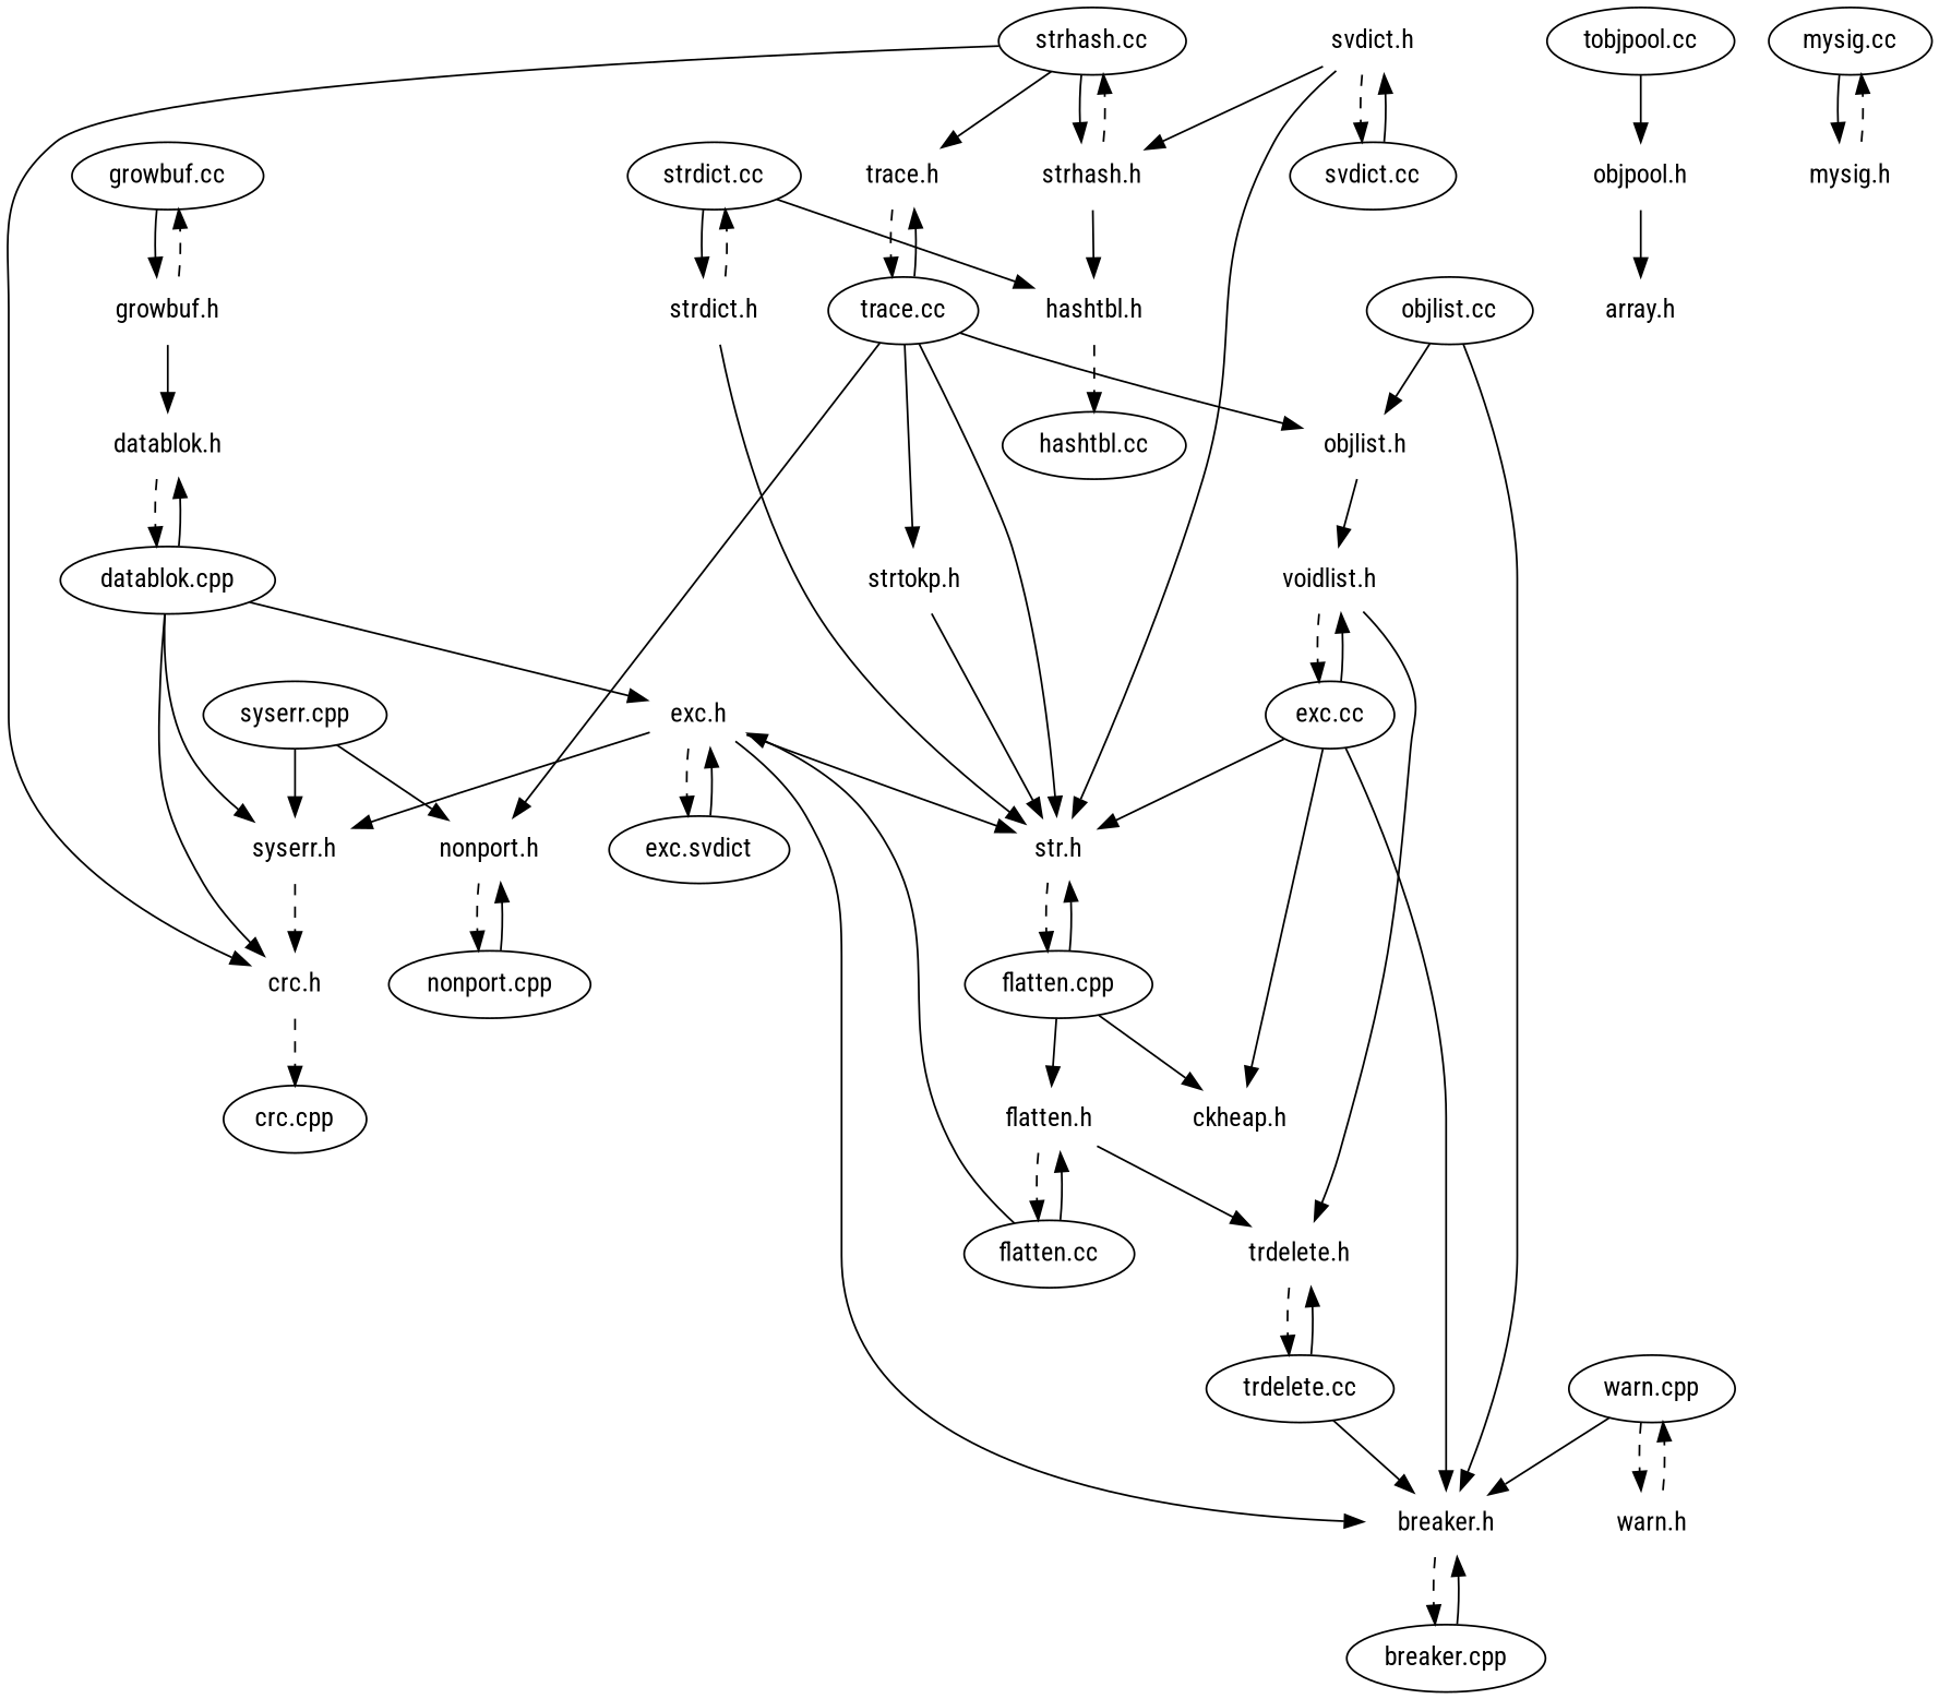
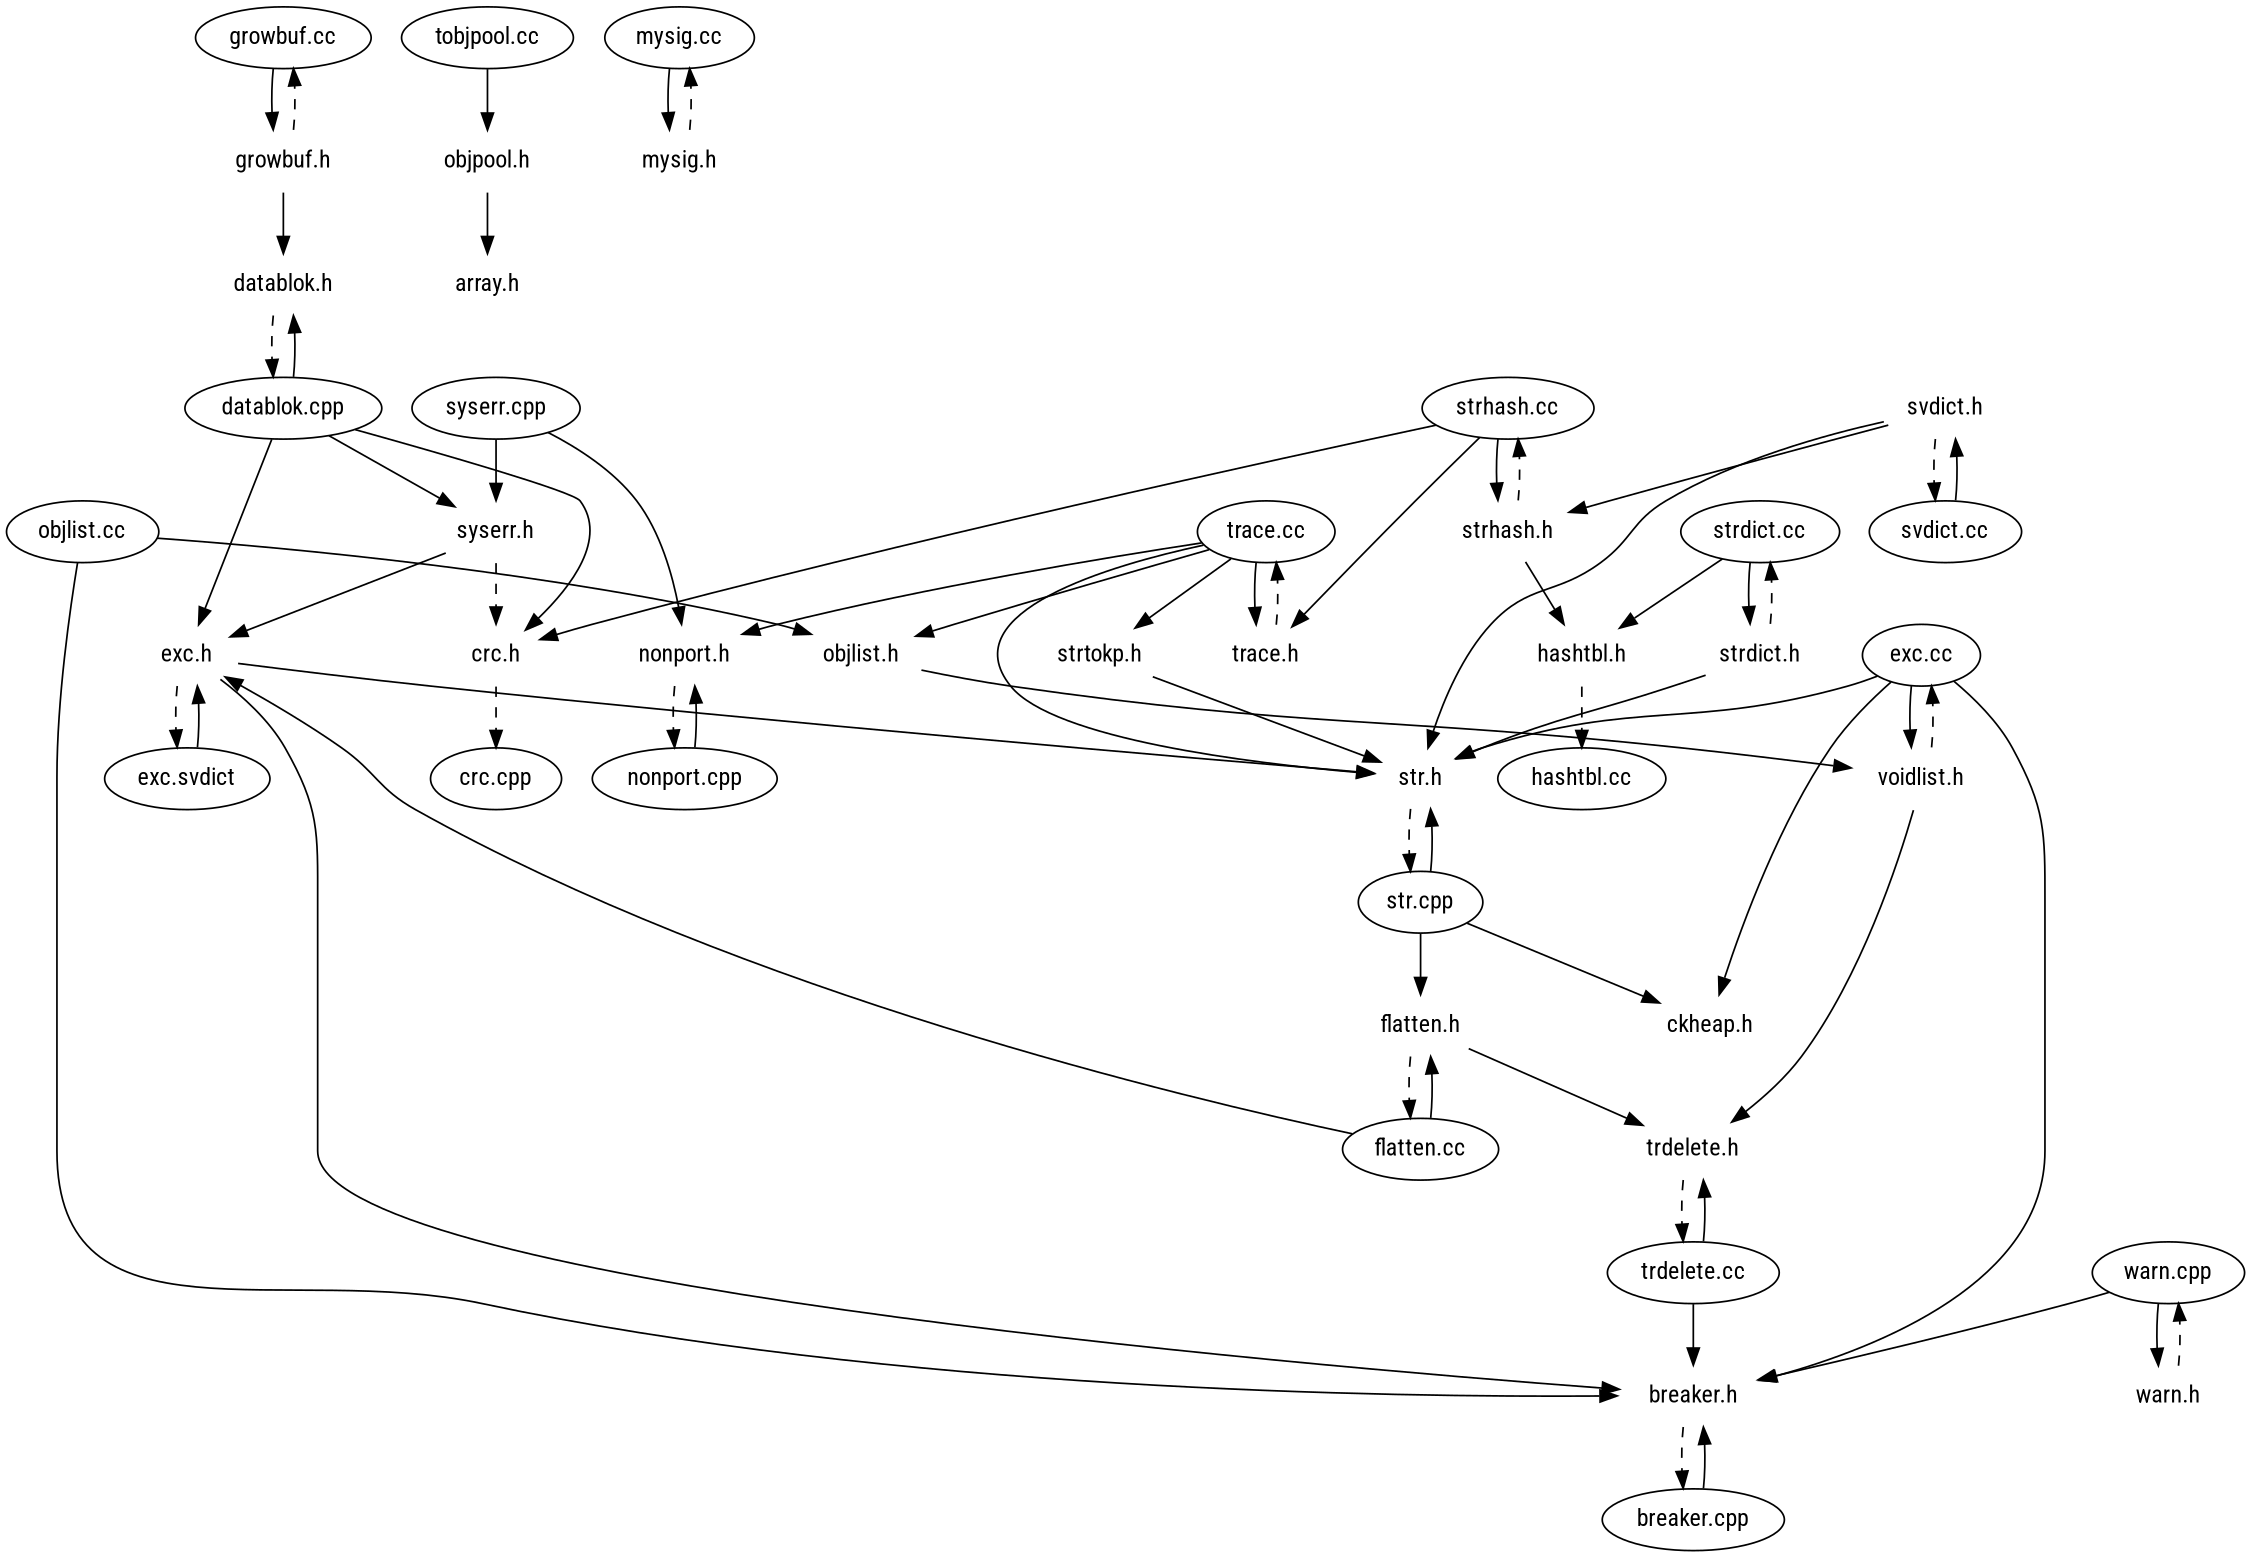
  digraph {
    fontname="Roboto Condensed"
    node [fontname="Roboto Condensed" color=white]
    edge [fontname="Roboto Condensed" weight=10]
    "growbuf.cc" [color=""]
    "growbuf.h"
    "datablok.h"
    "datablok.cpp" [color=""]
    "exc.h"
    "crc.h"
    "syserr.h"
    "objpool.h"
    "array.h"
    "tobjpool.cc" [color=""]
    "strdict.cc" [color=""]
    "strdict.h"
    "str.h"
    "hashtbl.h"
-   "str.cpp" [label="flatten.cpp" color=""]
+   "str.cpp" [color=""]
    "ckheap.h"
    "flatten.h"
    n18 [label="exc.cc" color=""]
    "voidlist.h"
    "trdelete.h"
    "breaker.h"
    "trdelete.cc" [color=""]
    "breaker.cpp" [color=""]
    "svdict.h"
    "svdict.cc" [color=""]
    "strhash.h"
    "strhash.cc" [color=""]
    "trace.h"
    "hashtbl.cc" [color=""]
    "warn.cpp" [color=""]
    "warn.h"
    "mysig.cc" [color=""]
    "mysig.h"
    n34 [label="objlist.cc" color=""]
    "objlist.h"
    n36 [label="exc.svdict" color=""]
    "crc.cpp" [color=""]
    "flatten.cc" [color=""]
    "trace.cc" [color=""]
    "syserr.cpp" [color=""]
    "nonport.h"
    "strtokp.h"
    "nonport.cpp" [color=""]
    "growbuf.cc" -> "growbuf.h"
    "growbuf.h" -> "growbuf.cc" [style=dashed]
    "growbuf.h" -> "datablok.h" [weight=""]
    "datablok.h" -> "datablok.cpp" [style=dashed]
    "datablok.cpp" -> "datablok.h"
    "datablok.cpp" -> "exc.h" [weight=""]
    "datablok.cpp" -> "crc.h" [weight=""]
    "datablok.cpp" -> "syserr.h" [weight=""]
    "exc.h" -> "str.h" [weight=""]
    "exc.h" -> "breaker.h" [weight=""]
    "exc.h" -> n36 [style=dashed]
    "crc.h" -> "crc.cpp" [style=dashed]
-   "exc.h" -> "syserr.h" [weight=""]
+   "syserr.h" -> "exc.h" [weight=""]
    "syserr.h" -> "crc.h" [style=dashed]
    "objpool.h" -> "array.h" [weight=""]
    "tobjpool.cc" -> "objpool.h" [weight=""]
    "strdict.cc" -> "strdict.h"
    "strdict.cc" -> "hashtbl.h"
    "strdict.h" -> "strdict.cc" [style=dashed]
    "strdict.h" -> "str.h" [weight=""]
    "str.h" -> "str.cpp" [style=dashed]
    "hashtbl.h" -> "hashtbl.cc" [style=dashed]
    "str.cpp" -> "str.h"
    "str.cpp" -> "ckheap.h" [weight=""]
    "str.cpp" -> "flatten.h" [weight=""]
    "flatten.h" -> "trdelete.h" [weight=""]
    "flatten.h" -> "flatten.cc" [style=dashed]
    n18 -> "str.h" [weight=""]
    n18 -> "ckheap.h" [weight=""]
    n18 -> "voidlist.h"
    n18 -> "breaker.h" [weight=""]
    "voidlist.h" -> n18 [style=dashed]
    "voidlist.h" -> "trdelete.h" [weight=""]
    "trdelete.h" -> "trdelete.cc" [style=dashed]
    "breaker.h" -> "breaker.cpp" [style=dashed]
    "trdelete.cc" -> "trdelete.h"
    "trdelete.cc" -> "breaker.h" [weight=""]
    "breaker.cpp" -> "breaker.h"
    "svdict.h" -> "str.h" [weight=""]
    "svdict.h" -> "svdict.cc" [style=dashed]
    "svdict.h" -> "strhash.h" [weight=""]
    "svdict.cc" -> "svdict.h"
    "strhash.h" -> "hashtbl.h" [weight=""]
    "strhash.h" -> "strhash.cc" [style=dashed]
    "strhash.cc" -> "crc.h" [weight=""]
    "strhash.cc" -> "strhash.h"
    "strhash.cc" -> "trace.h" [weight=""]
    "trace.h" -> "trace.cc" [style=dashed]
    "warn.cpp" -> "breaker.h" [weight=""]
-   "warn.cpp" -> "warn.h" [style=dashed]
+   "warn.cpp" -> "warn.h"
    "warn.h" -> "warn.cpp" [style=dashed]
    "mysig.cc" -> "mysig.h"
    "mysig.h" -> "mysig.cc" [style=dashed]
    n34 -> "breaker.h" [weight=""]
    n34 -> "objlist.h" [weight=""]
    "objlist.h" -> "voidlist.h" [weight=""]
    n36 -> "exc.h"
    "flatten.cc" -> "exc.h" [weight=""]
    "flatten.cc" -> "flatten.h"
    "trace.cc" -> "str.h" [weight=""]
    "trace.cc" -> "trace.h"
    "trace.cc" -> "objlist.h" [weight=""]
    "trace.cc" -> "nonport.h" [weight=""]
    "trace.cc" -> "strtokp.h" [weight=""]
    "syserr.cpp" -> "syserr.h"
    "syserr.cpp" -> "nonport.h" [weight=""]
    "nonport.h" -> "nonport.cpp" [style=dashed]
    "strtokp.h" -> "str.h" [weight=""]
    "nonport.cpp" -> "nonport.h"
  }
